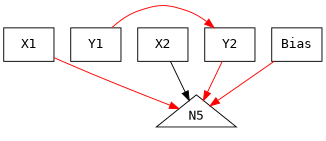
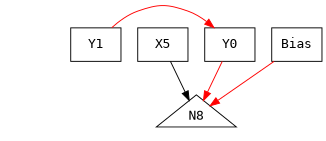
  digraph {
    fontname="DejaVu Sans Mono"
    node [fontname="DejaVu Sans Mono" shape=box]
    edge [fontname="DejaVu Sans Mono"]
-   N5 [shape=triangle]
+   N5 [shape=triangle label=N8]
    n2 [label=Bias]
-   n3 [label=X1]
    n4 [label=Y1]
-   n5 [label=X2]
-   n6 [label=Y2]
+   n5 [label=X5]
+   n6 [label=Y0]
    subgraph sub_1 {
      rank=same
      N5
    }
    subgraph sub_2 {
      rank=same
      n2
-     n3
      n4
      n5
      n6
    }
    n2 -> N5 [color=red]
-   n3 -> N5 [arrowType=inv color=red]
-   n3 -> n4 [style=invis]
    n4 -> n5 [style=invis]
    n4 -> n6 [arrowType=inv color=red]
    n5 -> N5 [color=black]
    n5 -> n6 [style=invis]
    n6 -> N5 [arrowType=inv color=red]
    n6 -> n2 [style=invis]
  }
